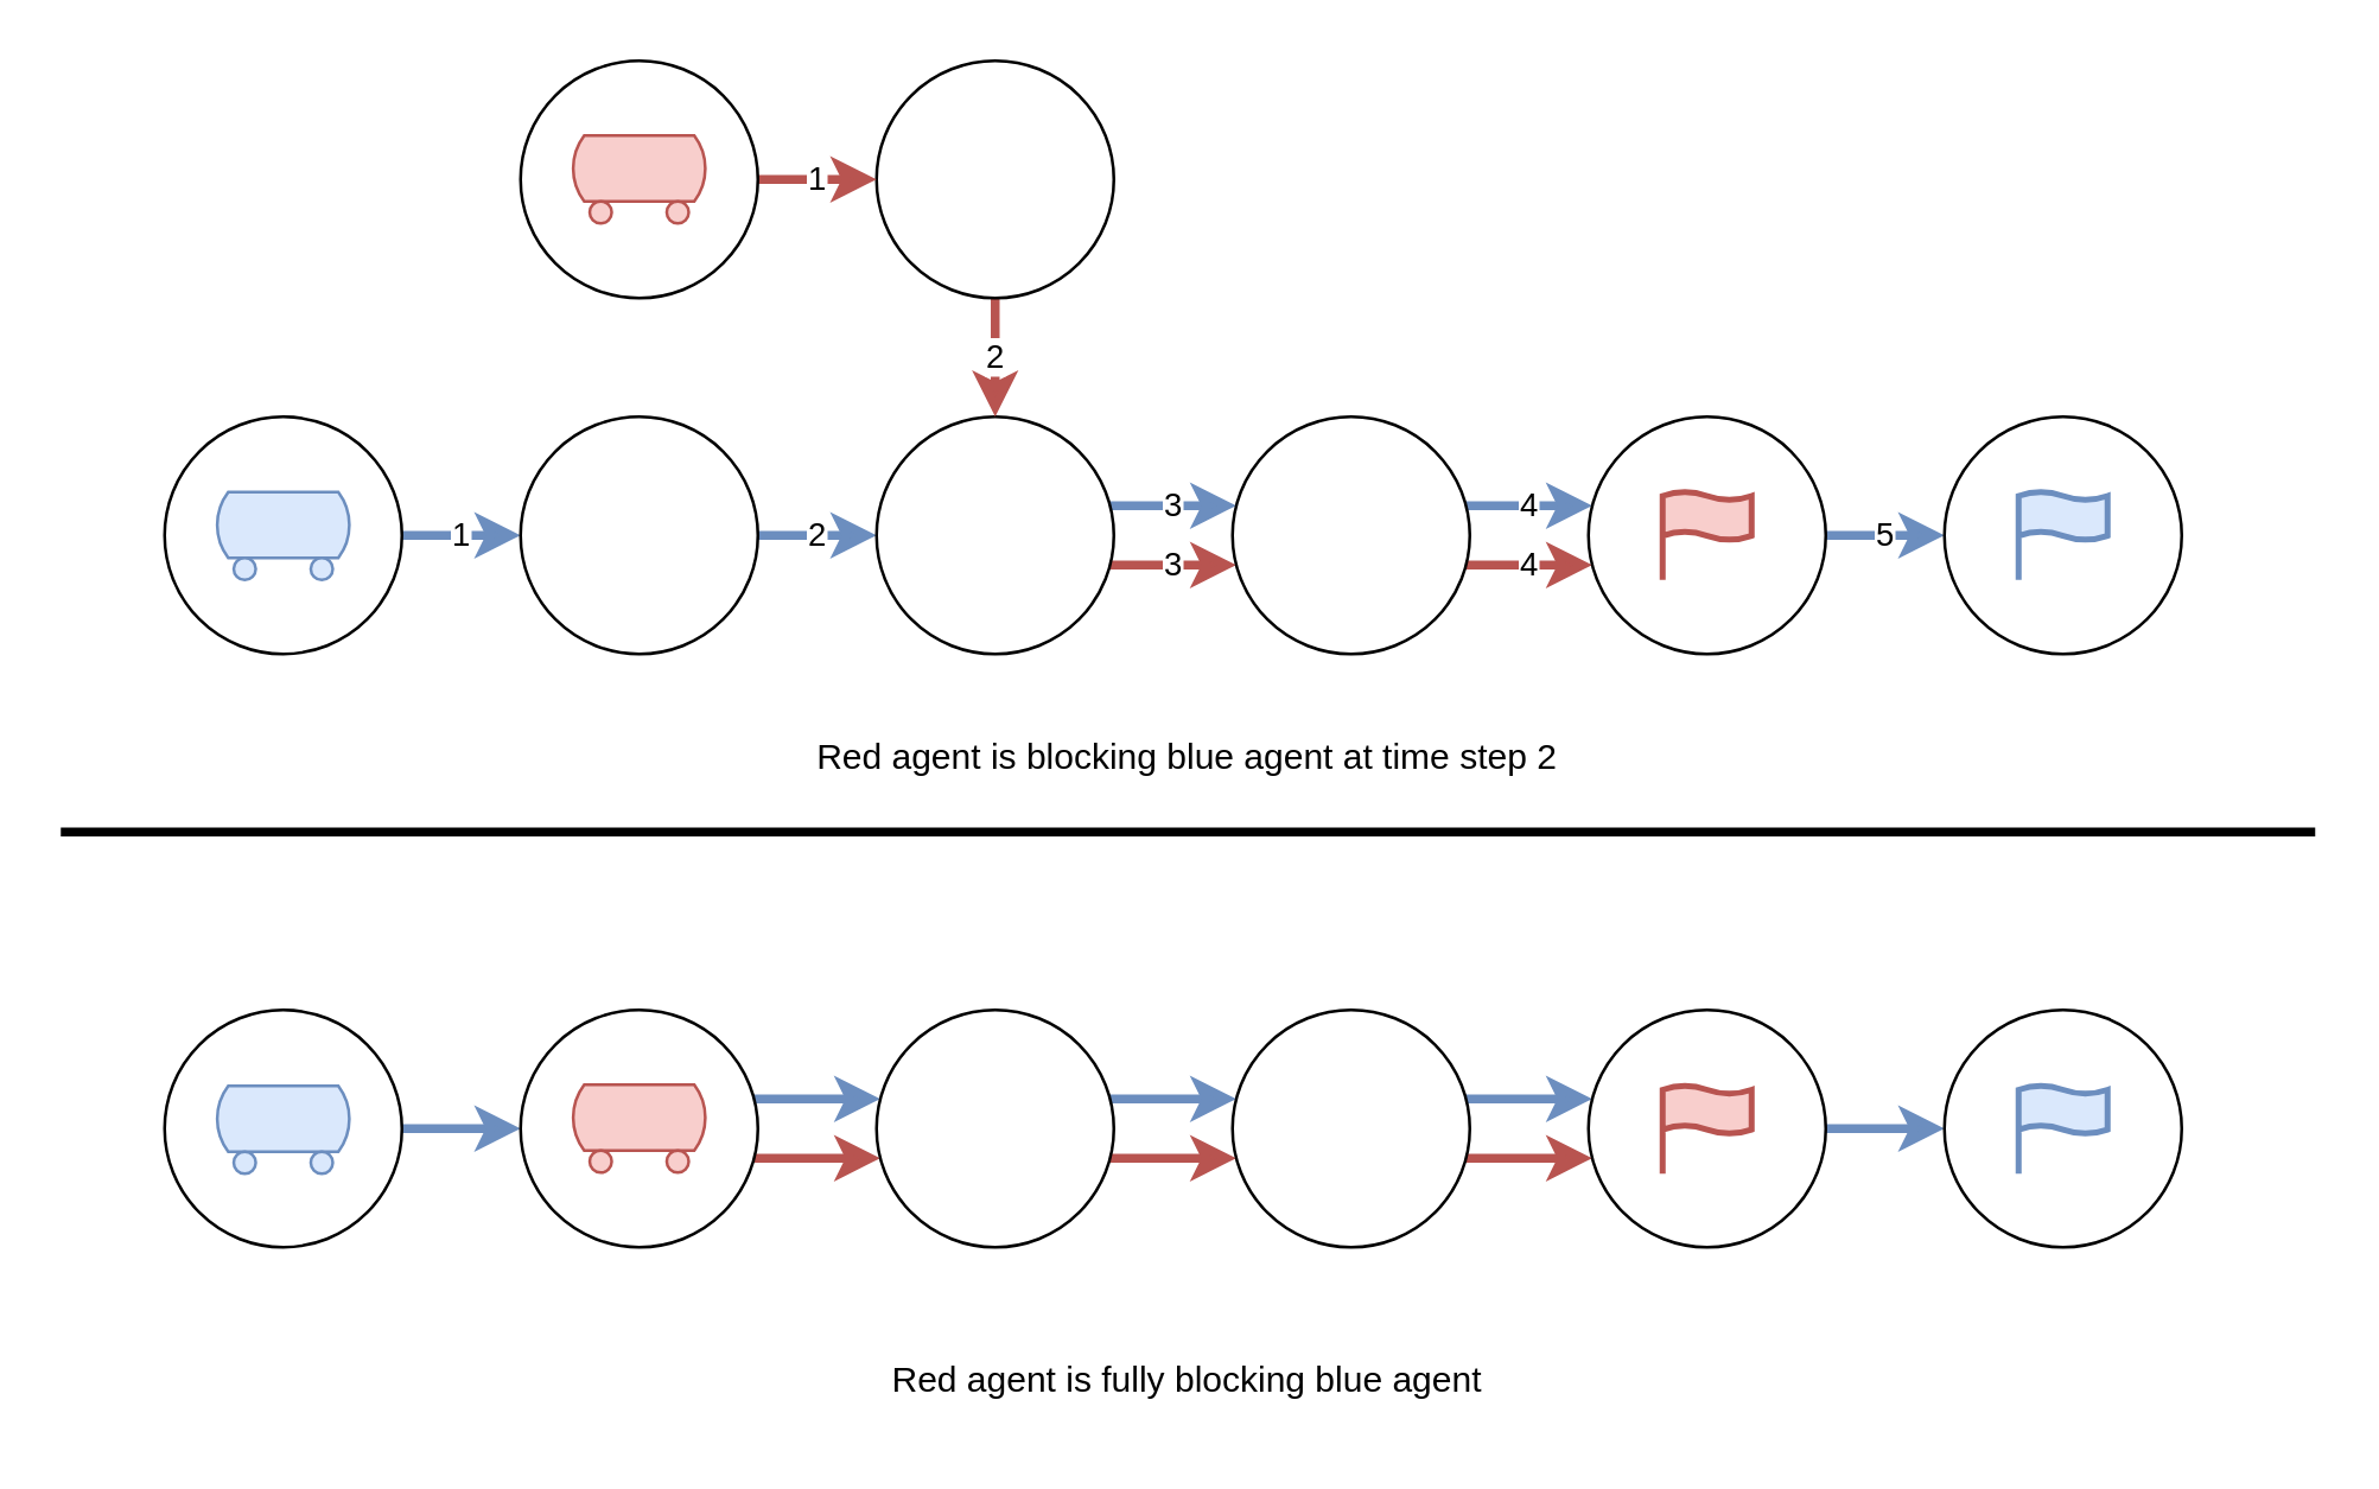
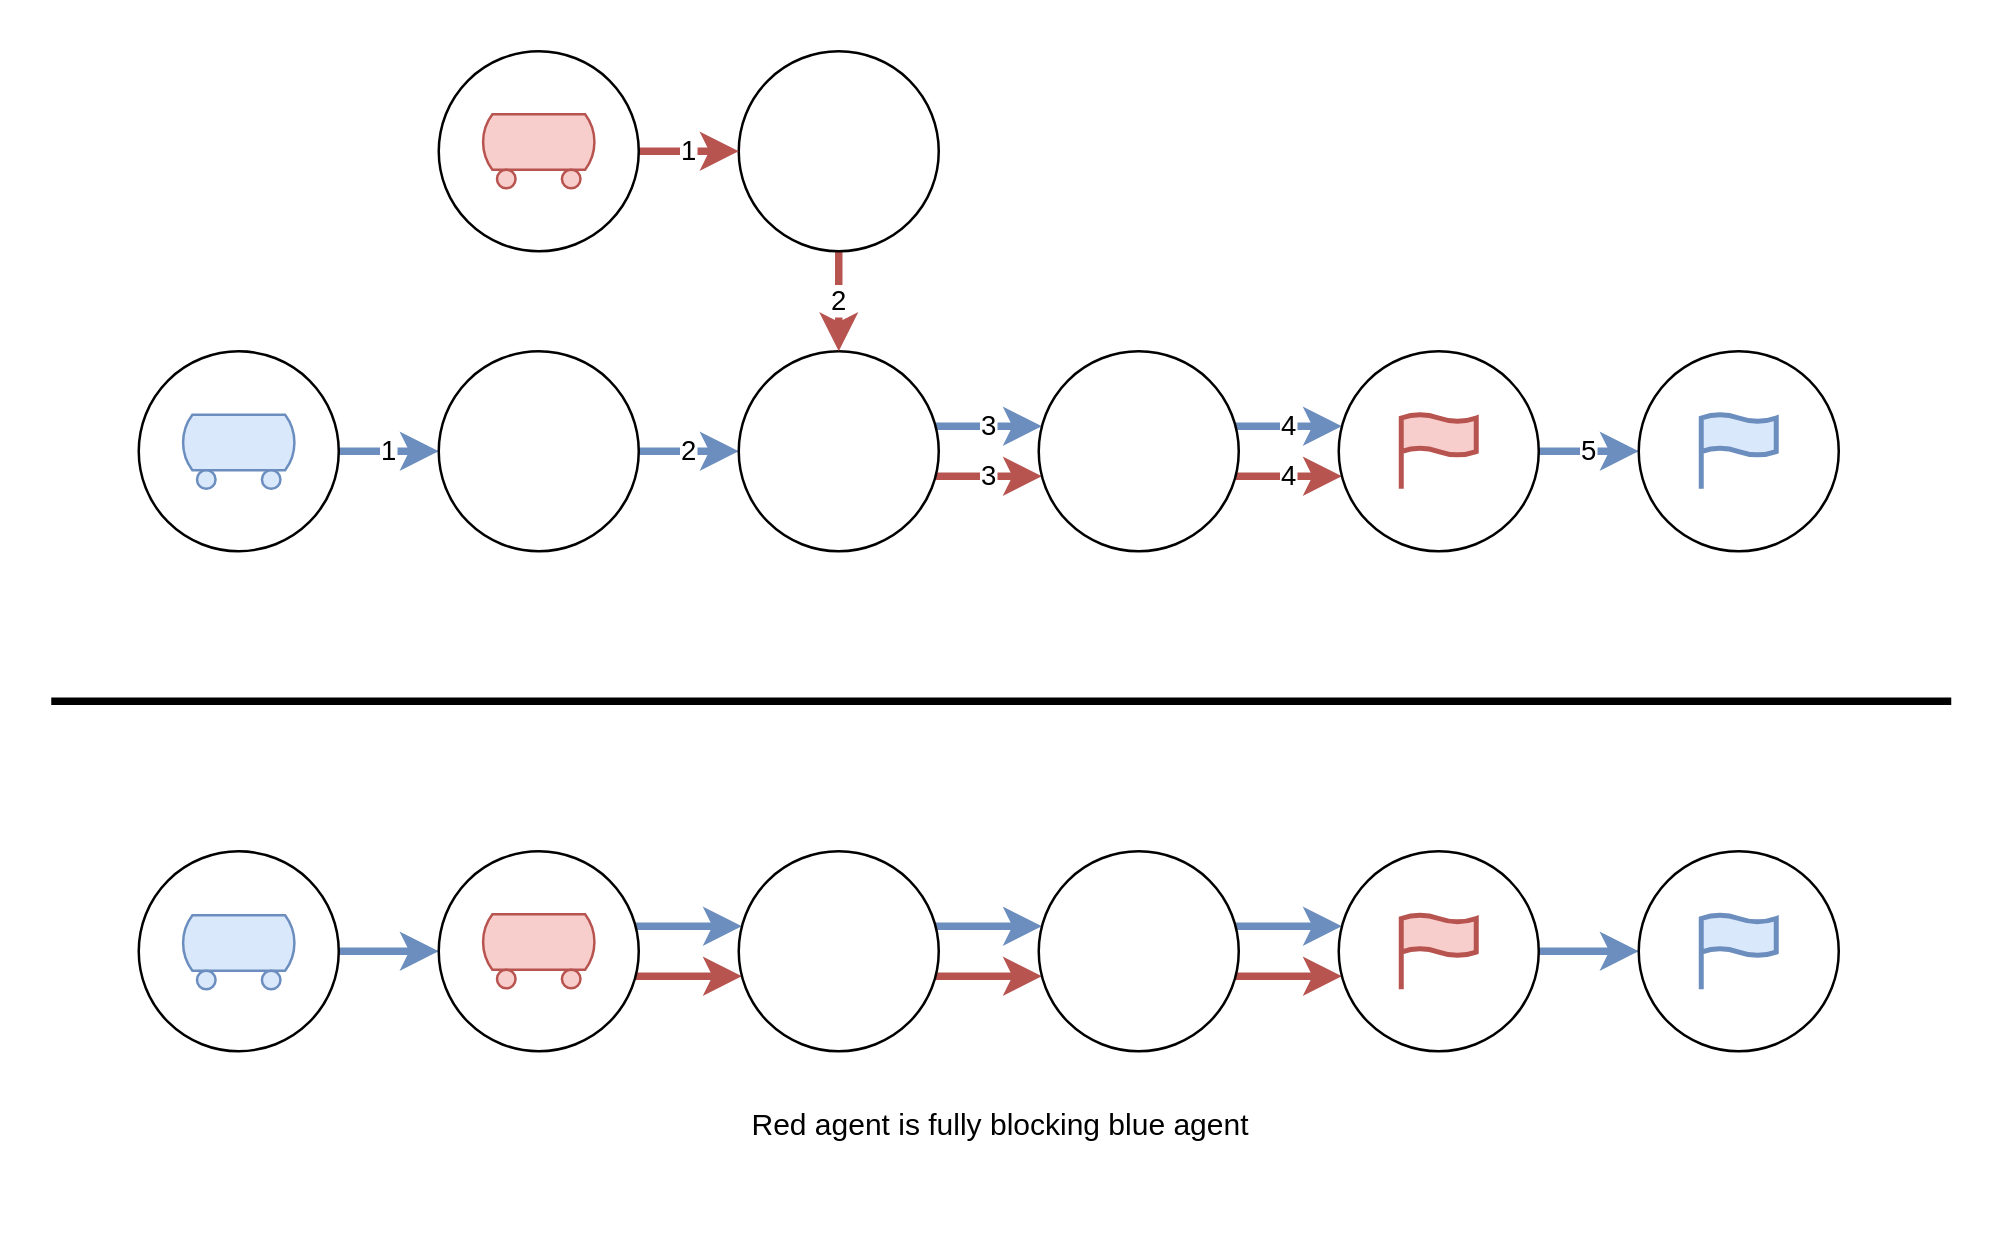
  <mxCell id="0" />
  <mxCell id="1" parent="0" />
  <mxCell id="2" value="" style="edgeStyle=orthogonalEdgeStyle;rounded=0;orthogonalLoop=1;jettySize=auto;html=1;strokeWidth=3;fillColor=#dae8fc;strokeColor=#6c8ebf;" parent="1" source="3" target="6" edge="1"><mxGeometry relative="1" as="geometry" /></mxCell>
  <mxCell id="3" value="" style="ellipse;whiteSpace=wrap;html=1;aspect=fixed;" parent="1" vertex="1"><mxGeometry x="55" y="340" width="80" height="80" as="geometry" /></mxCell>
  <mxCell id="4" value="" style="edgeStyle=orthogonalEdgeStyle;rounded=0;orthogonalLoop=1;jettySize=auto;html=1;strokeWidth=3;fillColor=#dae8fc;strokeColor=#6c8ebf;" parent="1" source="6" target="9" edge="1"><mxGeometry relative="1" as="geometry"><Array as="points"><mxPoint x="275" y="370" /><mxPoint x="275" y="370" /></Array></mxGeometry></mxCell>
  <mxCell id="5" value="" style="edgeStyle=orthogonalEdgeStyle;rounded=0;orthogonalLoop=1;jettySize=auto;html=1;strokeWidth=3;fillColor=#f8cecc;strokeColor=#b85450;" parent="1" source="6" target="9" edge="1"><mxGeometry relative="1" as="geometry"><Array as="points"><mxPoint x="275" y="390" /><mxPoint x="275" y="390" /></Array></mxGeometry></mxCell>
  <mxCell id="6" value="" style="ellipse;whiteSpace=wrap;html=1;aspect=fixed;" parent="1" vertex="1"><mxGeometry x="175" y="340" width="80" height="80" as="geometry" /></mxCell>
  <mxCell id="7" value="" style="edgeStyle=orthogonalEdgeStyle;rounded=0;orthogonalLoop=1;jettySize=auto;html=1;strokeWidth=3;fillColor=#dae8fc;strokeColor=#6c8ebf;" parent="1" source="9" target="12" edge="1"><mxGeometry relative="1" as="geometry"><Array as="points"><mxPoint x="395" y="370" /><mxPoint x="395" y="370" /></Array></mxGeometry></mxCell>
  <mxCell id="8" value="" style="edgeStyle=orthogonalEdgeStyle;rounded=0;orthogonalLoop=1;jettySize=auto;html=1;strokeWidth=3;fillColor=#f8cecc;strokeColor=#b85450;" parent="1" source="9" target="12" edge="1"><mxGeometry relative="1" as="geometry"><Array as="points"><mxPoint x="395" y="390" /><mxPoint x="395" y="390" /></Array></mxGeometry></mxCell>
  <mxCell id="9" value="" style="ellipse;whiteSpace=wrap;html=1;aspect=fixed;" parent="1" vertex="1"><mxGeometry x="295" y="340" width="80" height="80" as="geometry" /></mxCell>
  <mxCell id="10" value="" style="edgeStyle=orthogonalEdgeStyle;rounded=0;orthogonalLoop=1;jettySize=auto;html=1;strokeWidth=3;fillColor=#dae8fc;strokeColor=#6c8ebf;" parent="1" source="12" target="14" edge="1"><mxGeometry relative="1" as="geometry"><Array as="points"><mxPoint x="505" y="370" /><mxPoint x="505" y="370" /></Array></mxGeometry></mxCell>
  <mxCell id="11" value="" style="edgeStyle=orthogonalEdgeStyle;rounded=0;orthogonalLoop=1;jettySize=auto;html=1;strokeWidth=3;fillColor=#f8cecc;strokeColor=#b85450;" parent="1" source="12" target="14" edge="1"><mxGeometry relative="1" as="geometry"><Array as="points"><mxPoint x="515" y="390" /><mxPoint x="515" y="390" /></Array></mxGeometry></mxCell>
  <mxCell id="12" value="" style="ellipse;whiteSpace=wrap;html=1;aspect=fixed;" parent="1" vertex="1"><mxGeometry x="415" y="340" width="80" height="80" as="geometry" /></mxCell>
  <mxCell id="13" value="" style="edgeStyle=orthogonalEdgeStyle;rounded=0;orthogonalLoop=1;jettySize=auto;html=1;strokeWidth=3;fillColor=#dae8fc;strokeColor=#6c8ebf;" parent="1" source="14" target="15" edge="1"><mxGeometry relative="1" as="geometry"><Array as="points"><mxPoint x="635" y="380" /><mxPoint x="635" y="380" /></Array></mxGeometry></mxCell>
  <mxCell id="14" value="" style="ellipse;whiteSpace=wrap;html=1;aspect=fixed;" parent="1" vertex="1"><mxGeometry x="535" y="340" width="80" height="80" as="geometry" /></mxCell>
  <mxCell id="15" value="" style="ellipse;whiteSpace=wrap;html=1;aspect=fixed;" parent="1" vertex="1"><mxGeometry x="655" y="340" width="80" height="80" as="geometry" /></mxCell>
  <mxCell id="16" value="1" style="edgeStyle=orthogonalEdgeStyle;rounded=0;orthogonalLoop=1;jettySize=auto;html=1;strokeWidth=3;fillColor=#dae8fc;strokeColor=#6c8ebf;" parent="1" source="17" target="19" edge="1"><mxGeometry relative="1" as="geometry" /></mxCell>
  <mxCell id="17" value="" style="ellipse;whiteSpace=wrap;html=1;aspect=fixed;" parent="1" vertex="1"><mxGeometry x="55" width="80" height="80" as="geometry" y="140" /></mxCell>
  <mxCell id="18" value="2" style="edgeStyle=orthogonalEdgeStyle;rounded=0;orthogonalLoop=1;jettySize=auto;html=1;strokeWidth=3;fillColor=#dae8fc;strokeColor=#6c8ebf;" parent="1" source="19" target="22" edge="1"><mxGeometry relative="1" as="geometry"><Array as="points"><mxPoint x="265" y="180" /><mxPoint x="265" y="180" /></Array></mxGeometry></mxCell>
  <mxCell id="19" value="" style="ellipse;whiteSpace=wrap;html=1;aspect=fixed;" parent="1" vertex="1"><mxGeometry x="175" width="80" height="80" as="geometry" y="140" /></mxCell>
  <mxCell id="20" value="3" style="edgeStyle=orthogonalEdgeStyle;rounded=0;orthogonalLoop=1;jettySize=auto;html=1;strokeWidth=3;fillColor=#dae8fc;strokeColor=#6c8ebf;" parent="1" source="22" target="25" edge="1"><mxGeometry relative="1" as="geometry"><Array as="points"><mxPoint x="395" y="170" /><mxPoint x="395" y="170" /></Array></mxGeometry></mxCell>
  <mxCell id="21" value="3" style="edgeStyle=orthogonalEdgeStyle;rounded=0;orthogonalLoop=1;jettySize=auto;html=1;strokeWidth=3;fillColor=#f8cecc;strokeColor=#b85450;" parent="1" source="22" target="25" edge="1"><mxGeometry relative="1" as="geometry"><Array as="points"><mxPoint x="395" y="190" /><mxPoint x="395" y="190" /></Array></mxGeometry></mxCell>
  <mxCell id="22" value="" style="ellipse;whiteSpace=wrap;html=1;aspect=fixed;" parent="1" vertex="1"><mxGeometry x="295" width="80" height="80" as="geometry" y="140" /></mxCell>
  <mxCell id="23" value="4" style="edgeStyle=orthogonalEdgeStyle;rounded=0;orthogonalLoop=1;jettySize=auto;html=1;strokeWidth=3;fillColor=#dae8fc;strokeColor=#6c8ebf;" parent="1" source="25" target="27" edge="1"><mxGeometry relative="1" as="geometry"><Array as="points"><mxPoint x="505" y="170" /><mxPoint x="505" y="170" /></Array></mxGeometry></mxCell>
  <mxCell id="24" value="4" style="edgeStyle=orthogonalEdgeStyle;rounded=0;orthogonalLoop=1;jettySize=auto;html=1;strokeWidth=3;fillColor=#f8cecc;strokeColor=#b85450;" parent="1" source="25" target="27" edge="1"><mxGeometry relative="1" as="geometry"><Array as="points"><mxPoint x="515" y="190" /><mxPoint x="515" y="190" /></Array></mxGeometry></mxCell>
  <mxCell id="25" value="" style="ellipse;whiteSpace=wrap;html=1;aspect=fixed;" parent="1" vertex="1"><mxGeometry x="415" width="80" height="80" as="geometry" y="140" /></mxCell>
  <mxCell id="26" value="5" style="edgeStyle=orthogonalEdgeStyle;rounded=0;orthogonalLoop=1;jettySize=auto;html=1;strokeWidth=3;fillColor=#dae8fc;strokeColor=#6c8ebf;" parent="1" source="27" target="28" edge="1"><mxGeometry relative="1" as="geometry"><Array as="points"><mxPoint x="635" y="180" /><mxPoint x="635" y="180" /></Array></mxGeometry></mxCell>
  <mxCell id="27" value="" style="ellipse;whiteSpace=wrap;html=1;aspect=fixed;" parent="1" vertex="1"><mxGeometry x="535" width="80" height="80" as="geometry" y="140" /></mxCell>
  <mxCell id="28" value="" style="ellipse;whiteSpace=wrap;html=1;aspect=fixed;" parent="1" vertex="1"><mxGeometry x="655" width="80" height="80" as="geometry" y="140" /></mxCell>
  <mxCell id="29" value="" style="endArrow=none;html=1;rounded=0;strokeWidth=3;" parent="1" edge="1"><mxGeometry width="50" height="50" relative="1" as="geometry"><mxPoint x="20" y="280" as="sourcePoint" /><mxPoint x="780" y="280" as="targetPoint" /></mxGeometry></mxCell>
  <mxCell id="30" value="" style="verticalLabelPosition=bottom;outlineConnect=0;align=center;dashed=0;html=1;verticalAlign=top;shape=mxgraph.pid.misc.tank_car,_tank_wagon;fillColor=#f8cecc;strokeColor=#b85450;" parent="1" vertex="1"><mxGeometry x="191.5" y="365.2" width="47" height="29.61" as="geometry" /></mxCell>
  <mxCell id="31" value="" style="html=1;verticalLabelPosition=bottom;align=center;labelBackgroundColor=#ffffff;verticalAlign=top;strokeWidth=2;strokeColor=#b85450;shadow=0;dashed=0;shape=mxgraph.ios7.icons.flag;fillColor=#f8cecc;" parent="1" vertex="1"><mxGeometry x="560" y="365.2" width="30" height="30" as="geometry" /></mxCell>
  <mxCell id="32" value="" style="html=1;verticalLabelPosition=bottom;align=center;labelBackgroundColor=#ffffff;verticalAlign=top;strokeWidth=2;strokeColor=#6c8ebf;shadow=0;dashed=0;shape=mxgraph.ios7.icons.flag;fillColor=#dae8fc;" parent="1" vertex="1"><mxGeometry x="680" y="365.2" width="30" height="30" as="geometry" /></mxCell>
  <mxCell id="33" value="" style="verticalLabelPosition=bottom;outlineConnect=0;align=center;dashed=0;html=1;verticalAlign=top;shape=mxgraph.pid.misc.tank_car,_tank_wagon;fillColor=#dae8fc;strokeColor=#6c8ebf;" parent="1" vertex="1"><mxGeometry x="71.5" y="365.59" width="47" height="29.61" as="geometry" /></mxCell>
  <mxCell id="34" value="" style="html=1;verticalLabelPosition=bottom;align=center;labelBackgroundColor=#ffffff;verticalAlign=top;strokeWidth=2;strokeColor=#6c8ebf;shadow=0;dashed=0;shape=mxgraph.ios7.icons.flag;fillColor=#dae8fc;" parent="1" vertex="1"><mxGeometry x="680" y="165" width="30" height="30" as="geometry" /></mxCell>
  <mxCell id="35" value="" style="html=1;verticalLabelPosition=bottom;align=center;labelBackgroundColor=#ffffff;verticalAlign=top;strokeWidth=2;strokeColor=#b85450;shadow=0;dashed=0;shape=mxgraph.ios7.icons.flag;fillColor=#f8cecc;" parent="1" vertex="1"><mxGeometry x="560" y="165" width="30" height="30" as="geometry" /></mxCell>
  <mxCell id="36" value="" style="verticalLabelPosition=bottom;outlineConnect=0;align=center;dashed=0;html=1;verticalAlign=top;shape=mxgraph.pid.misc.tank_car,_tank_wagon;fillColor=#f8cecc;strokeColor=#b85450;" parent="1" vertex="1"><mxGeometry x="311.5" y="45.19" width="47" height="29.61" as="geometry" /></mxCell>
  <mxCell id="37" value="" style="verticalLabelPosition=bottom;outlineConnect=0;align=center;dashed=0;html=1;verticalAlign=top;shape=mxgraph.pid.misc.tank_car,_tank_wagon;fillColor=#dae8fc;strokeColor=#6c8ebf;" parent="1" vertex="1"><mxGeometry x="71.5" y="165.39" width="47" height="29.61" as="geometry" /></mxCell>
  <mxCell id="38" value="2" style="edgeStyle=orthogonalEdgeStyle;rounded=0;orthogonalLoop=1;jettySize=auto;html=1;strokeWidth=3;fillColor=#f8cecc;strokeColor=#b85450;" edge="1" parent="1" source="39" target="22"><mxGeometry relative="1" as="geometry" /></mxCell>
  <mxCell id="39" value="" style="ellipse;whiteSpace=wrap;html=1;aspect=fixed;" vertex="1" parent="1"><mxGeometry x="295" y="20" width="80" height="80" as="geometry" /></mxCell>
- <mxCell id="40" value="Red agent is blocking blue agent at time step 2" style="text;html=1;strokeColor=none;fillColor=none;align=center;verticalAlign=middle;whiteSpace=wrap;rounded=0;" vertex="1" parent="1"><mxGeometry x="185" y="240" width="430" height="30" as="geometry" /></mxCell>
  <mxCell id="41" value="1" style="edgeStyle=orthogonalEdgeStyle;rounded=0;orthogonalLoop=1;jettySize=auto;html=1;strokeWidth=3;fillColor=#f8cecc;strokeColor=#b85450;" edge="1" parent="1" source="42" target="39"><mxGeometry relative="1" as="geometry" /></mxCell>
  <mxCell id="42" value="" style="ellipse;whiteSpace=wrap;html=1;aspect=fixed;" vertex="1" parent="1"><mxGeometry x="175" y="20" width="80" height="80" as="geometry" /></mxCell>
  <mxCell id="43" value="" style="verticalLabelPosition=bottom;outlineConnect=0;align=center;dashed=0;html=1;verticalAlign=top;shape=mxgraph.pid.misc.tank_car,_tank_wagon;fillColor=#f8cecc;strokeColor=#b85450;" vertex="1" parent="1"><mxGeometry x="191.5" y="45.18" width="47" height="29.61" as="geometry" /></mxCell>
- <mxCell id="44" value="Red agent is fully blocking blue agent" style="text;html=1;strokeColor=none;fillColor=none;align=center;verticalAlign=middle;whiteSpace=wrap;rounded=0;" vertex="1" parent="1"><mxGeometry x="185" y="450" width="430" height="30" as="geometry" /></mxCell>
+ <mxCell id="44" value="Red agent is fully blocking blue agent" style="text;html=1;strokeColor=none;fillColor=none;align=center;verticalAlign=middle;whiteSpace=wrap;rounded=0;" vertex="1" parent="1"><mxGeometry x="185" y="435" width="430" height="30" as="geometry" /></mxCell>
